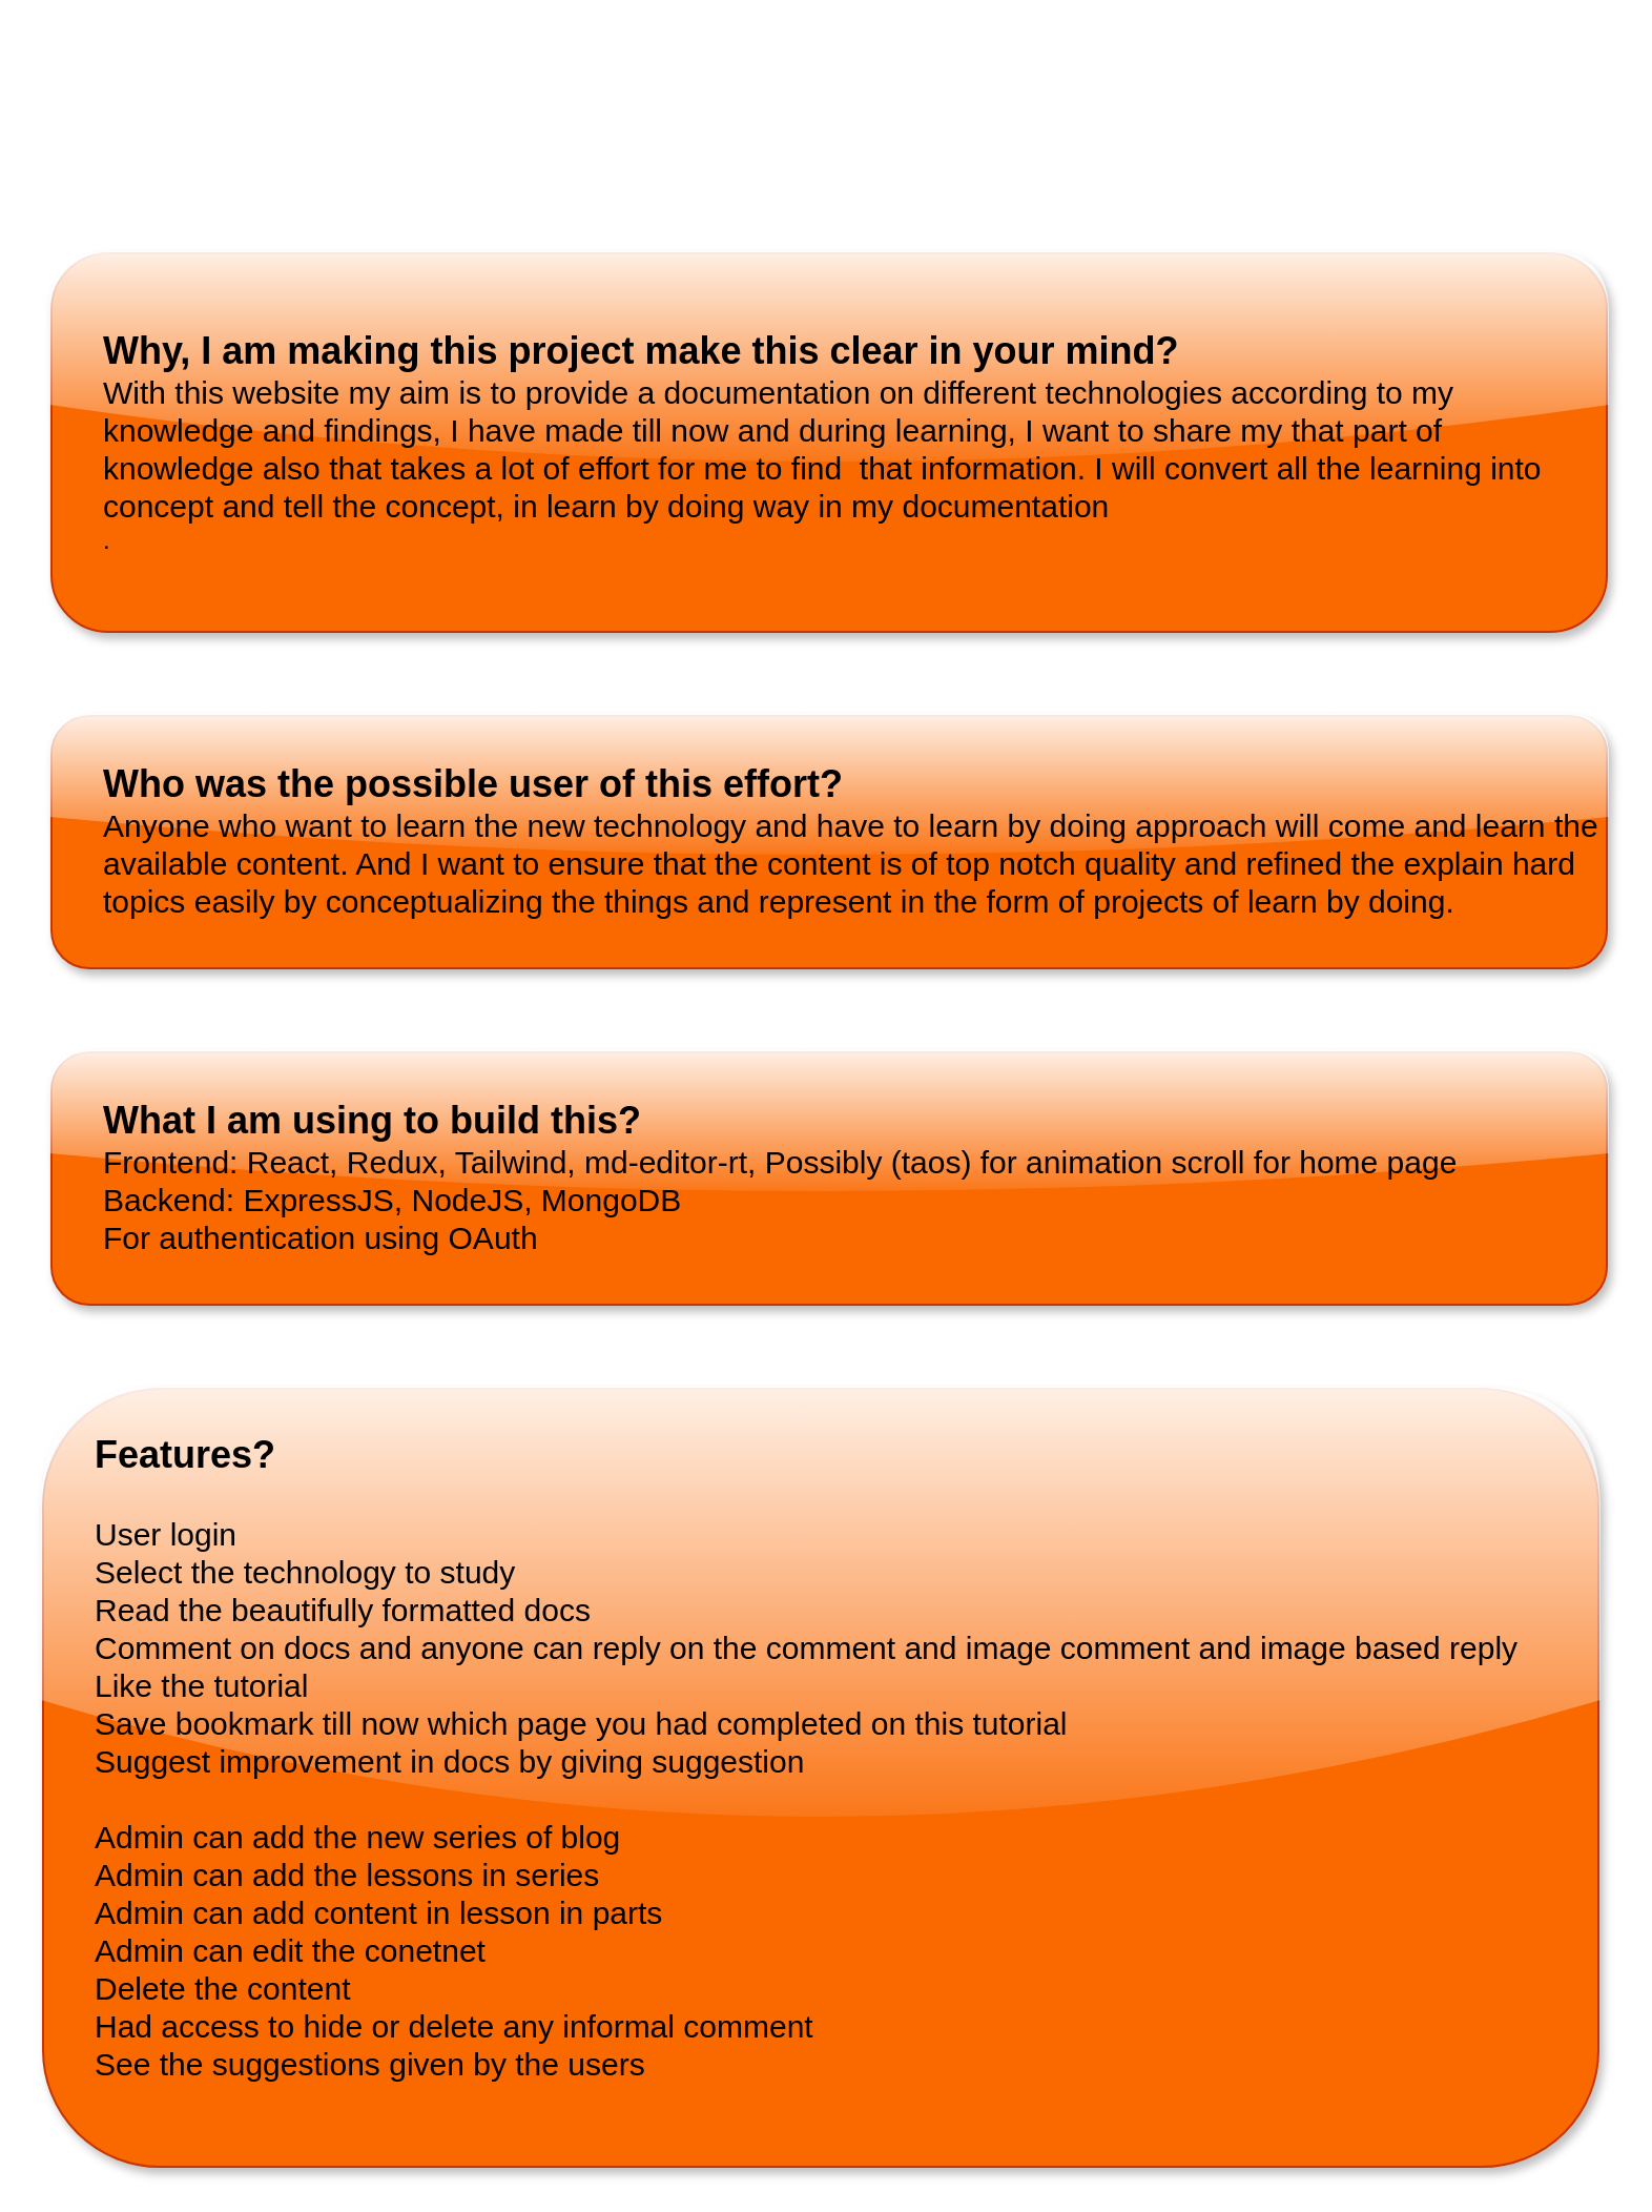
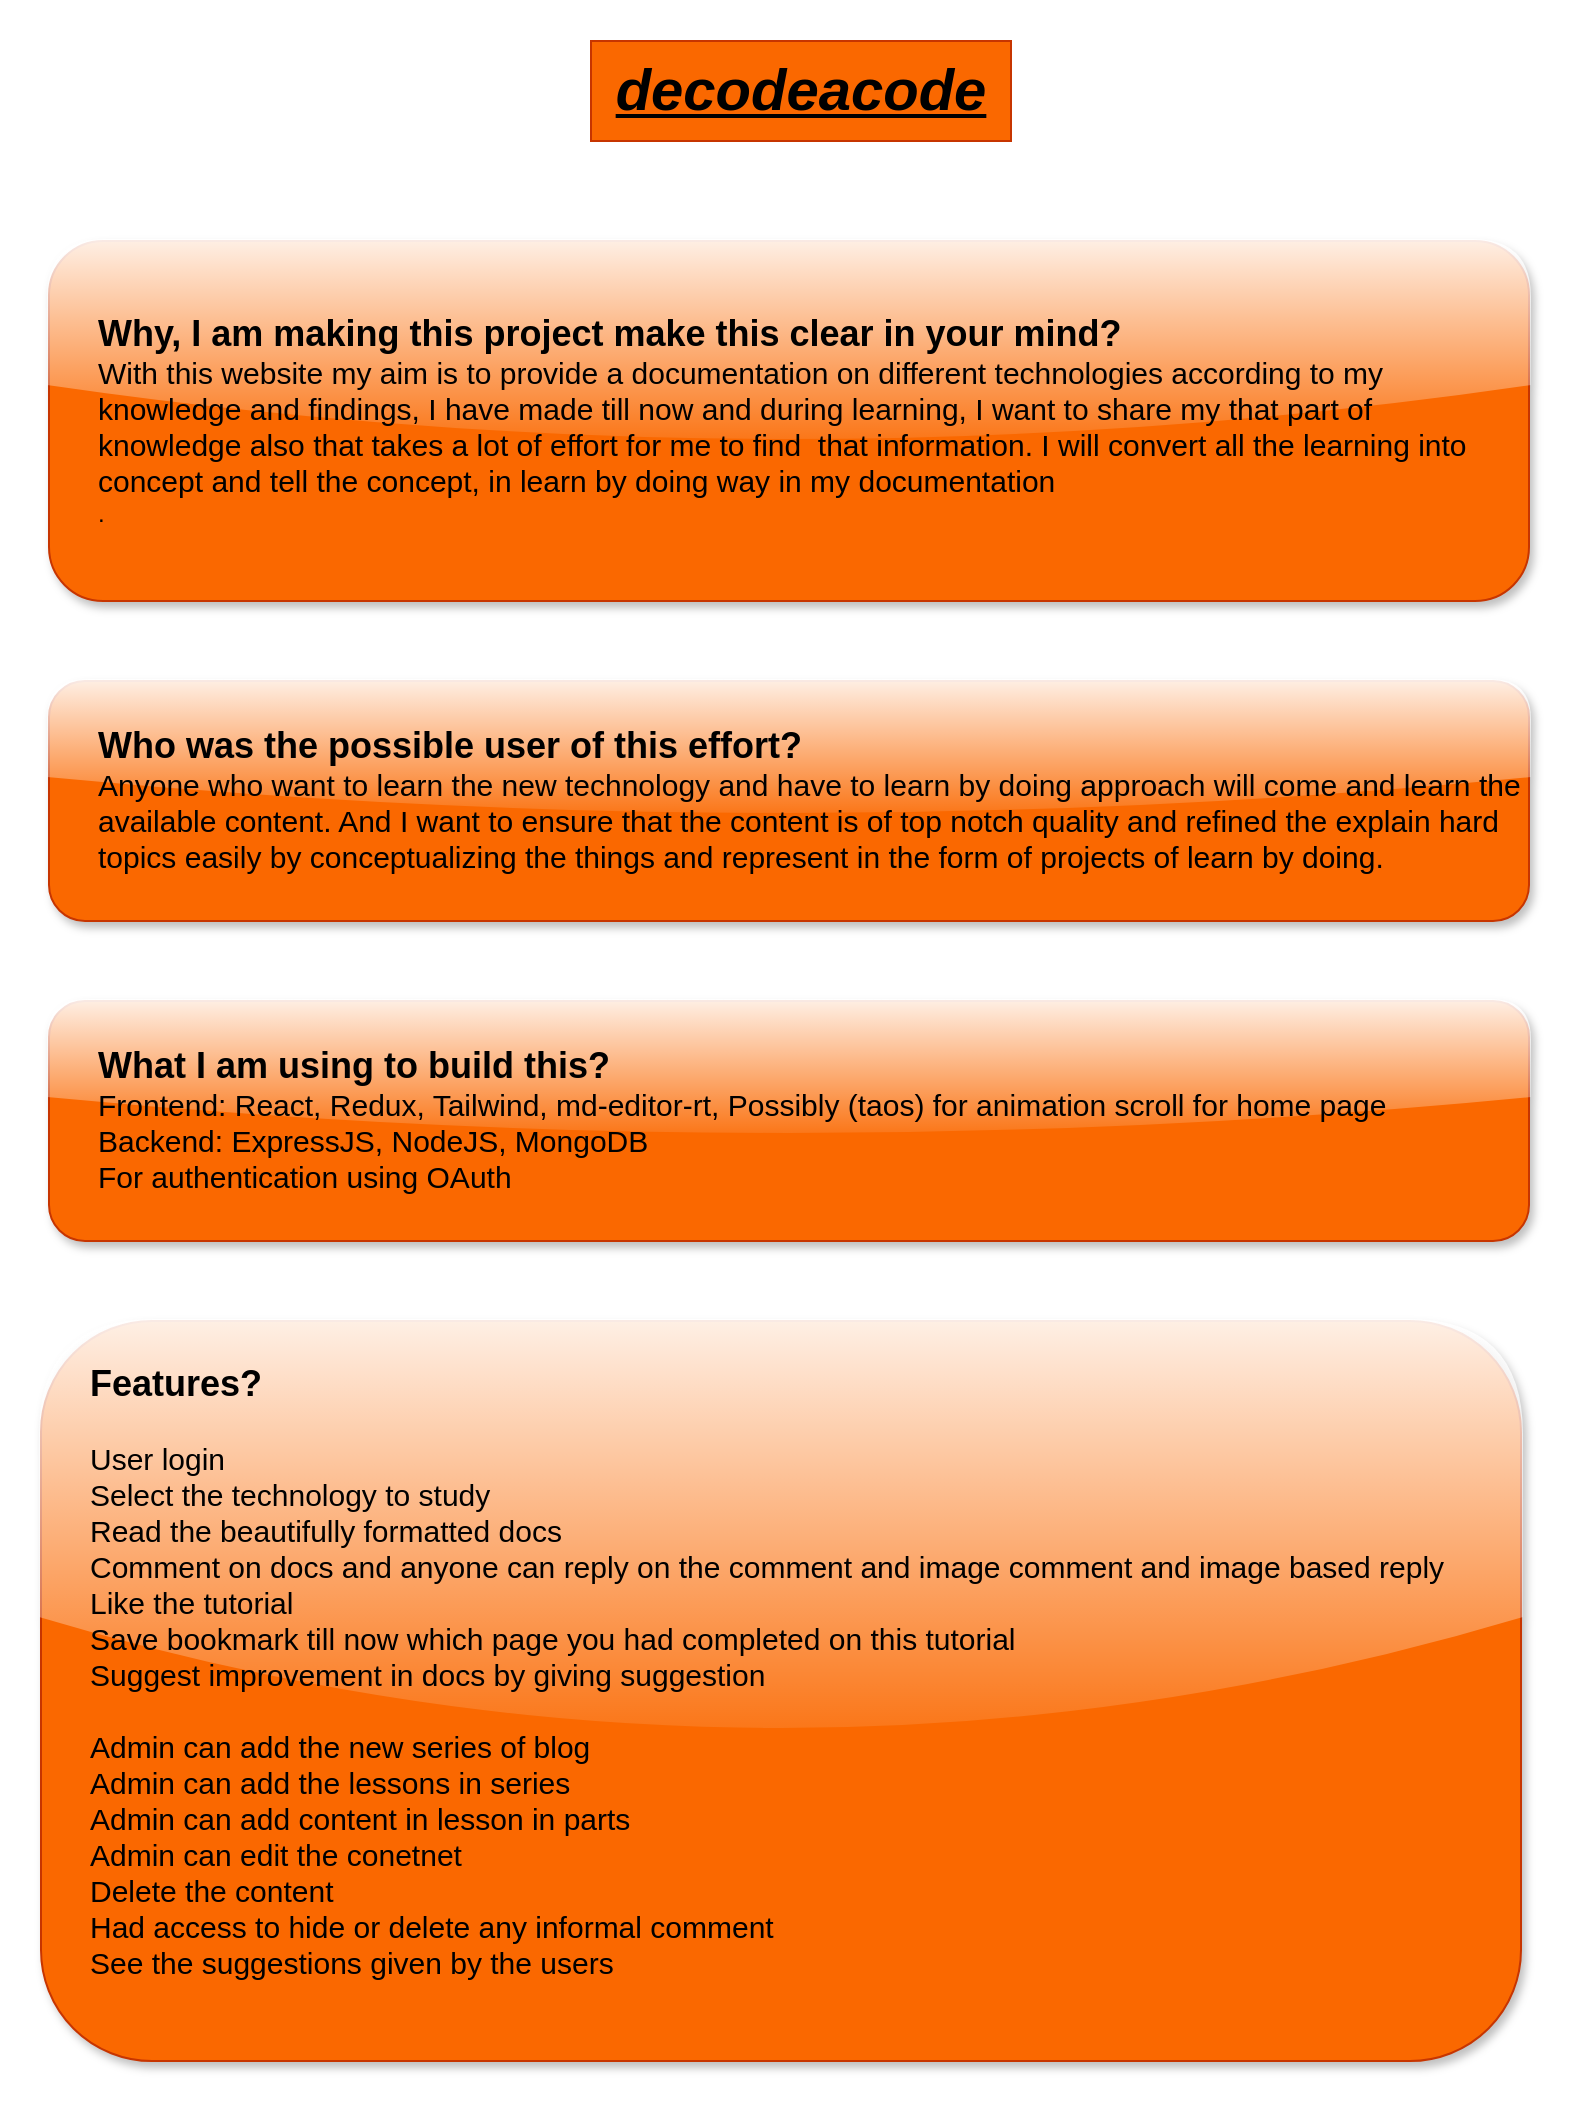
  <mxCell id="0" />
  <mxCell id="1" parent="0" />
+ <mxCell id="2" value="&lt;b&gt;&lt;i&gt;&lt;u&gt;decodeacode&lt;/u&gt;&lt;/i&gt;&lt;/b&gt;" style="text;html=1;align=center;verticalAlign=middle;resizable=0;points=[];autosize=1;strokeColor=#C73500;fillColor=#fa6800;fontSize=29;fontColor=#000000;" vertex="1" parent="1"><mxGeometry x="295" y="20" width="210" height="50" as="geometry" /></mxCell>
  <mxCell id="3" value="&lt;div style=&quot;font-size: 15px;&quot;&gt;&lt;b style=&quot;font-size: 18px;&quot;&gt;&lt;font style=&quot;font-size: 18px;&quot;&gt;Why, I am making this project make this clear in your mind?&lt;br&gt;&lt;/font&gt;&lt;/b&gt;&lt;/div&gt;&lt;div style=&quot;font-size: 15px;&quot;&gt;&lt;div&gt;&lt;font style=&quot;font-size: 15px;&quot;&gt;With this website my aim is to provide a documentation on different technologies according to my knowledge and findings, I have made till now and during learning, I want to share my that part of &lt;br&gt;knowledge also that takes a lot of effort for me to find&amp;nbsp; that information. I will convert all the learning into concept and tell the concept, in learn by doing way in my documentation&lt;font style=&quot;font-size: 15px;&quot;&gt;&lt;br&gt;&lt;/font&gt;&lt;/font&gt;&lt;/div&gt;&lt;/div&gt;." style="rounded=1;whiteSpace=wrap;html=1;align=left;fillColor=#fa6800;strokeColor=#C73500;glass=1;shadow=1;fontColor=#000000;spacingTop=0;spacingLeft=23;" vertex="1" parent="1"><mxGeometry x="24" y="120" width="740" height="180" as="geometry" /></mxCell>
  <mxCell id="4" value="&lt;div style=&quot;font-size: 15px;&quot;&gt;&lt;b style=&quot;font-size: 18px;&quot;&gt;&lt;font style=&quot;font-size: 18px;&quot;&gt;Who was the possible user of this effort?&lt;br&gt;&lt;/font&gt;&lt;/b&gt;&lt;/div&gt;&lt;div style=&quot;font-size: 15px;&quot;&gt;&lt;div&gt;&lt;font style=&quot;font-size: 15px;&quot;&gt;Anyone who want to learn the new technology and have to learn by doing approach will come and learn the available content. And I want to ensure that the content is of top notch quality and refined the explain hard topics easily by conceptualizing the things and represent in the form of projects of learn by doing.&lt;br&gt;&lt;/font&gt;&lt;/div&gt;&lt;/div&gt;" style="rounded=1;whiteSpace=wrap;html=1;align=left;fillColor=#fa6800;strokeColor=#C73500;glass=1;shadow=1;fontColor=#000000;spacingTop=0;spacingLeft=23;" vertex="1" parent="1"><mxGeometry x="24" y="340" width="740" height="120" as="geometry" /></mxCell>
  <mxCell id="5" value="&lt;div style=&quot;font-size: 15px;&quot;&gt;&lt;b style=&quot;font-size: 18px;&quot;&gt;&lt;font style=&quot;font-size: 18px;&quot;&gt;What I am using to build this?&lt;br&gt;&lt;/font&gt;&lt;/b&gt;&lt;/div&gt;&lt;div style=&quot;font-size: 15px;&quot;&gt;&lt;div&gt;&lt;font style=&quot;font-size: 15px;&quot;&gt;Frontend: React, Redux, Tailwind, md-editor-rt, Possibly (taos) for animation scroll for home page&lt;/font&gt;&lt;/div&gt;&lt;div&gt;&lt;font style=&quot;font-size: 15px;&quot;&gt;Backend: ExpressJS, NodeJS, MongoDB&lt;/font&gt;&lt;/div&gt;&lt;div&gt;&lt;font style=&quot;font-size: 15px;&quot;&gt;For authentication using OAuth&lt;br&gt;&lt;/font&gt;&lt;/div&gt;&lt;/div&gt;" style="rounded=1;whiteSpace=wrap;html=1;align=left;fillColor=#fa6800;strokeColor=#C73500;glass=1;shadow=1;fontColor=#000000;spacingTop=0;spacingLeft=23;" vertex="1" parent="1"><mxGeometry x="24" y="500" width="740" height="120" as="geometry" /></mxCell>
  <mxCell id="6" value="&lt;div style=&quot;font-size: 15px;&quot;&gt;&lt;b style=&quot;font-size: 18px;&quot;&gt;&lt;font style=&quot;font-size: 18px;&quot;&gt;Features?&lt;br&gt;&lt;/font&gt;&lt;/b&gt;&lt;/div&gt;&lt;div style=&quot;font-size: 15px;&quot;&gt;&lt;font style=&quot;font-size: 15px;&quot;&gt;&lt;br&gt;&lt;/font&gt;&lt;/div&gt;&lt;div style=&quot;font-size: 15px;&quot;&gt;&lt;font style=&quot;font-size: 15px;&quot;&gt;User login&lt;/font&gt;&lt;/div&gt;&lt;div style=&quot;font-size: 15px;&quot;&gt;&lt;font style=&quot;font-size: 15px;&quot;&gt;Select the technology to study&lt;/font&gt;&lt;/div&gt;&lt;div style=&quot;font-size: 15px;&quot;&gt;&lt;font style=&quot;font-size: 15px;&quot;&gt;Read the beautifully formatted docs&lt;/font&gt;&lt;/div&gt;&lt;div style=&quot;font-size: 15px;&quot;&gt;&lt;font style=&quot;font-size: 15px;&quot;&gt;Comment on docs and anyone can reply on the comment and image comment and image based reply&lt;/font&gt;&lt;/div&gt;&lt;div style=&quot;font-size: 15px;&quot;&gt;&lt;font style=&quot;font-size: 15px;&quot;&gt;Like the tutorial&lt;/font&gt;&lt;/div&gt;&lt;div style=&quot;font-size: 15px;&quot;&gt;Save bookmark till now which page you had completed on this tutorial&lt;/div&gt;&lt;div style=&quot;font-size: 15px;&quot;&gt;Suggest improvement in docs by giving suggestion&lt;/div&gt;&lt;div style=&quot;font-size: 15px;&quot;&gt;&lt;br&gt;&lt;/div&gt;&lt;div style=&quot;font-size: 15px;&quot;&gt;Admin can add the new series of blog&lt;/div&gt;&lt;div style=&quot;font-size: 15px;&quot;&gt;Admin can add the lessons in series&lt;/div&gt;&lt;div style=&quot;font-size: 15px;&quot;&gt;Admin can add content in lesson in parts&lt;/div&gt;&lt;div style=&quot;font-size: 15px;&quot;&gt;Admin can edit the conetnet&lt;/div&gt;&lt;div style=&quot;font-size: 15px;&quot;&gt;Delete the content&lt;/div&gt;&lt;div style=&quot;font-size: 15px;&quot;&gt;Had access to hide or delete any informal comment&lt;/div&gt;&lt;div style=&quot;font-size: 15px;&quot;&gt;See the suggestions given by the users&lt;/div&gt;&lt;div style=&quot;font-size: 15px;&quot;&gt;&lt;br&gt;&lt;/div&gt;" style="rounded=1;whiteSpace=wrap;html=1;align=left;fillColor=#fa6800;strokeColor=#C73500;glass=1;shadow=1;fontColor=#000000;spacingTop=0;spacingLeft=23;" vertex="1" parent="1"><mxGeometry x="20" y="660" width="740" height="370" as="geometry" /></mxCell>
